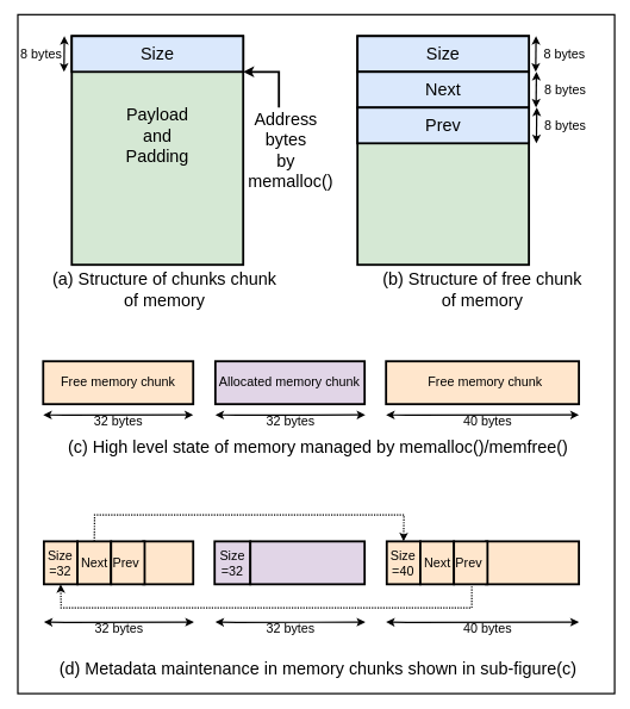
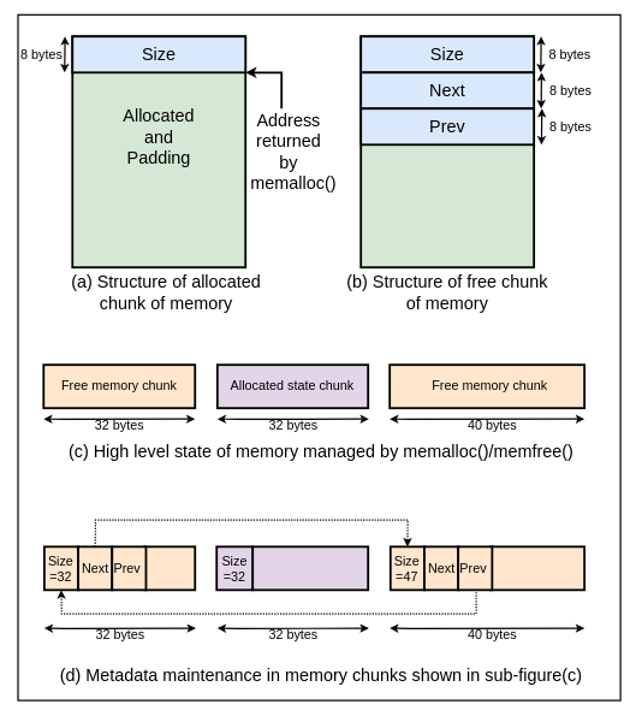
  <mxCell id="0" />
  <mxCell id="1" parent="0" />
  <mxCell id="2" value="" style="rounded=0;whiteSpace=wrap;html=1;strokeWidth=2;fillColor=none;" parent="1" vertex="1"><mxGeometry x="24.5" y="20" width="835.5" height="950" as="geometry" /></mxCell>
  <mxCell id="3" value="" style="rounded=0;whiteSpace=wrap;html=1;strokeWidth=3;fillColor=#d5e8d4;strokeColor=default;" parent="1" vertex="1"><mxGeometry x="100" y="50" width="240" height="320" as="geometry" /></mxCell>
  <mxCell id="4" value="&lt;font style=&quot;font-size: 24px;&quot;&gt;Size&lt;br&gt;&lt;/font&gt;" style="rounded=0;whiteSpace=wrap;html=1;strokeWidth=3;fillColor=#dae8fc;strokeColor=default;" parent="1" vertex="1"><mxGeometry x="100" y="50" width="240" height="50" as="geometry" /></mxCell>
- <mxCell id="5" value="&lt;div&gt;&lt;font style=&quot;font-size: 24px;&quot;&gt;Payload&lt;/font&gt;&lt;/div&gt;&lt;div&gt;&lt;font style=&quot;font-size: 24px;&quot;&gt;and &lt;br&gt;&lt;/font&gt;&lt;/div&gt;&lt;div&gt;&lt;font style=&quot;font-size: 24px;&quot;&gt;Padding&lt;br&gt;&lt;/font&gt;&lt;/div&gt;" style="text;html=1;strokeColor=none;fillColor=none;align=center;verticalAlign=middle;whiteSpace=wrap;rounded=0;" parent="1" vertex="1"><mxGeometry x="150" y="120" width="140" height="140" as="geometry" /></mxCell>
+ <mxCell id="5" value="&lt;div&gt;&lt;font style=&quot;font-size: 24px;&quot;&gt;Allocated&lt;/font&gt;&lt;/div&gt;&lt;div&gt;&lt;font style=&quot;font-size: 24px;&quot;&gt;and &lt;br&gt;&lt;/font&gt;&lt;/div&gt;&lt;div&gt;&lt;font style=&quot;font-size: 24px;&quot;&gt;Padding&lt;br&gt;&lt;/font&gt;&lt;/div&gt;" style="text;html=1;strokeColor=none;fillColor=none;align=center;verticalAlign=middle;whiteSpace=wrap;rounded=0;" parent="1" vertex="1"><mxGeometry x="150" y="120" width="140" height="140" as="geometry" /></mxCell>
  <mxCell id="6" value="" style="rounded=0;whiteSpace=wrap;html=1;strokeWidth=3;fillColor=#d5e8d4;strokeColor=default;" parent="1" vertex="1"><mxGeometry x="500" y="50" width="240" height="320" as="geometry" /></mxCell>
  <mxCell id="7" value="&lt;font style=&quot;font-size: 24px;&quot;&gt;Size&lt;br&gt;&lt;/font&gt;" style="rounded=0;whiteSpace=wrap;html=1;strokeWidth=3;fillColor=#dae8fc;strokeColor=default;" parent="1" vertex="1"><mxGeometry x="500" y="50" width="240" height="50" as="geometry" /></mxCell>
  <mxCell id="8" value="&lt;font style=&quot;font-size: 24px;&quot;&gt;Next&lt;/font&gt;" style="text;html=1;strokeColor=default;fillColor=#dae8fc;align=center;verticalAlign=middle;whiteSpace=wrap;rounded=0;strokeWidth=3;" parent="1" vertex="1"><mxGeometry x="500" y="100" width="240" height="50" as="geometry" /></mxCell>
  <mxCell id="9" value="&lt;font style=&quot;font-size: 24px;&quot;&gt;Prev&lt;/font&gt;" style="text;html=1;strokeColor=default;fillColor=#dae8fc;align=center;verticalAlign=middle;whiteSpace=wrap;rounded=0;strokeWidth=3;" parent="1" vertex="1"><mxGeometry x="500" y="150" width="240" height="50" as="geometry" /></mxCell>
- <mxCell id="10" value="&lt;font style=&quot;font-size: 24px;&quot;&gt;(a) Structure of chunks chunk of memory&lt;br&gt;&lt;/font&gt;" style="text;html=1;strokeColor=none;fillColor=none;align=center;verticalAlign=middle;whiteSpace=wrap;rounded=0;" parent="1" vertex="1"><mxGeometry x="70" y="380" width="320" height="50" as="geometry" /></mxCell>
- <mxCell id="11" value="&lt;div&gt;&lt;font style=&quot;font-size: 24px;&quot;&gt;(b) Structure of free chunk &lt;br&gt;&lt;/font&gt;&lt;/div&gt;&lt;div&gt;&lt;font style=&quot;font-size: 24px;&quot;&gt;of memory&lt;/font&gt;&lt;/div&gt;" style="text;html=1;strokeColor=none;fillColor=none;align=center;verticalAlign=middle;whiteSpace=wrap;rounded=0;" parent="1" vertex="1"><mxGeometry x="515" y="380" width="320" height="50" as="geometry" /></mxCell>
+ <mxCell id="10" value="&lt;font style=&quot;font-size: 24px;&quot;&gt;(a) Structure of allocated chunk of memory&lt;br&gt;&lt;/font&gt;" style="text;html=1;strokeColor=none;fillColor=none;align=center;verticalAlign=middle;whiteSpace=wrap;rounded=0;" parent="1" vertex="1"><mxGeometry x="70" y="380" width="320" height="50" as="geometry" /></mxCell>
+ <mxCell id="11" value="&lt;div&gt;&lt;font style=&quot;font-size: 24px;&quot;&gt;(b) Structure of free chunk &lt;br&gt;&lt;/font&gt;&lt;/div&gt;&lt;div&gt;&lt;font style=&quot;font-size: 24px;&quot;&gt;of memory&lt;/font&gt;&lt;/div&gt;" style="text;html=1;strokeColor=none;fillColor=none;align=center;verticalAlign=middle;whiteSpace=wrap;rounded=0;" parent="1" vertex="1"><mxGeometry x="460" y="380" width="320" height="50" as="geometry" /></mxCell>
  <mxCell id="12" value="" style="rounded=0;whiteSpace=wrap;html=1;strokeWidth=3;fillColor=#ffe6cc;strokeColor=default;" parent="1" vertex="1"><mxGeometry x="61" y="757" width="47" height="60" as="geometry" /></mxCell>
  <mxCell id="13" value="" style="rounded=0;whiteSpace=wrap;html=1;strokeWidth=3;fillColor=#ffe6cc;strokeColor=default;" parent="1" vertex="1"><mxGeometry x="108" y="757" width="47" height="60" as="geometry" /></mxCell>
  <mxCell id="14" value="" style="rounded=0;whiteSpace=wrap;html=1;strokeWidth=3;fillColor=#ffe6cc;strokeColor=default;" parent="1" vertex="1"><mxGeometry x="200" y="757" width="70" height="60" as="geometry" /></mxCell>
  <mxCell id="15" value="" style="rounded=0;whiteSpace=wrap;html=1;strokeWidth=3;fillColor=#e1d5e7;" parent="1" vertex="1"><mxGeometry x="300" y="757" width="50" height="60" as="geometry" /></mxCell>
  <mxCell id="16" value="" style="rounded=0;whiteSpace=wrap;html=1;strokeWidth=3;fillColor=#e1d5e7;" parent="1" vertex="1"><mxGeometry x="350" y="757" width="160" height="60" as="geometry" /></mxCell>
  <mxCell id="17" value="&lt;div&gt;&lt;font style=&quot;font-size: 18px;&quot;&gt;Size&lt;/font&gt;&lt;/div&gt;&lt;div&gt;&lt;font style=&quot;font-size: 18px;&quot;&gt;=32&lt;/font&gt;&lt;/div&gt;" style="text;html=1;strokeColor=none;fillColor=none;align=center;verticalAlign=middle;whiteSpace=wrap;rounded=0;" parent="1" vertex="1"><mxGeometry x="295" y="773" width="60" height="30" as="geometry" /></mxCell>
  <mxCell id="18" value="&lt;div&gt;&lt;font style=&quot;font-size: 18px;&quot;&gt;Size&lt;/font&gt;&lt;/div&gt;&lt;div&gt;&lt;font style=&quot;font-size: 18px;&quot;&gt;=32&lt;/font&gt;&lt;/div&gt;" style="text;html=1;strokeColor=none;fillColor=none;align=center;verticalAlign=middle;whiteSpace=wrap;rounded=0;" parent="1" vertex="1"><mxGeometry x="60" y="773" width="48" height="30" as="geometry" /></mxCell>
  <mxCell id="19" value="&lt;font style=&quot;font-size: 18px;&quot;&gt;Next&lt;/font&gt;" style="text;html=1;strokeColor=none;fillColor=none;align=center;verticalAlign=middle;whiteSpace=wrap;rounded=0;" parent="1" vertex="1"><mxGeometry x="101.5" y="772" width="60" height="30" as="geometry" /></mxCell>
  <mxCell id="20" value="&lt;font style=&quot;font-size: 24px;&quot;&gt;(d) Metadata maintenance in memory chunks shown in sub-figure(c)&lt;br&gt;&lt;/font&gt;" style="text;html=1;strokeColor=none;fillColor=none;align=center;verticalAlign=middle;whiteSpace=wrap;rounded=0;" parent="1" vertex="1"><mxGeometry x="50" y="910" width="790" height="50" as="geometry" /></mxCell>
  <mxCell id="21" value="" style="rounded=0;whiteSpace=wrap;html=1;strokeWidth=3;fillColor=#ffe6cc;strokeColor=default;" parent="1" vertex="1"><mxGeometry x="60" y="505" width="210" height="60" as="geometry" /></mxCell>
  <mxCell id="22" value="" style="rounded=0;whiteSpace=wrap;html=1;strokeWidth=3;fillColor=#e1d5e7;" parent="1" vertex="1"><mxGeometry x="301" y="505" width="209" height="60" as="geometry" /></mxCell>
  <mxCell id="23" value="" style="rounded=0;whiteSpace=wrap;html=1;strokeWidth=3;fillColor=#ffe6cc;strokeColor=default;" parent="1" vertex="1"><mxGeometry x="540" y="505" width="270" height="60" as="geometry" /></mxCell>
  <mxCell id="24" value="&lt;font style=&quot;font-size: 18px;&quot;&gt;Free memory chunk&lt;/font&gt;" style="text;html=1;strokeColor=none;fillColor=none;align=center;verticalAlign=middle;whiteSpace=wrap;rounded=0;" parent="1" vertex="1"><mxGeometry x="76" y="520" width="178" height="30" as="geometry" /></mxCell>
  <mxCell id="25" value="&lt;font style=&quot;font-size: 18px;&quot;&gt;Free memory chunk&lt;/font&gt;" style="text;html=1;strokeColor=none;fillColor=none;align=center;verticalAlign=middle;whiteSpace=wrap;rounded=0;" parent="1" vertex="1"><mxGeometry x="590" y="520" width="178" height="30" as="geometry" /></mxCell>
- <mxCell id="26" value="&lt;font style=&quot;font-size: 18px;&quot;&gt;Allocated memory chunk&lt;/font&gt;" style="text;html=1;strokeColor=none;fillColor=none;align=center;verticalAlign=middle;whiteSpace=wrap;rounded=0;" parent="1" vertex="1"><mxGeometry x="300" y="520" width="209.5" height="30" as="geometry" /></mxCell>
+ <mxCell id="26" value="&lt;font style=&quot;font-size: 18px;&quot;&gt;Allocated state chunk&lt;/font&gt;" style="text;html=1;strokeColor=none;fillColor=none;align=center;verticalAlign=middle;whiteSpace=wrap;rounded=0;" parent="1" vertex="1"><mxGeometry x="300" y="520" width="209.5" height="30" as="geometry" /></mxCell>
  <mxCell id="27" value="&lt;font style=&quot;font-size: 24px;&quot;&gt;(c) High level state of memory managed by memalloc()/memfree() &lt;br&gt;&lt;/font&gt;" style="text;html=1;strokeColor=none;fillColor=none;align=center;verticalAlign=middle;whiteSpace=wrap;rounded=0;" parent="1" vertex="1"><mxGeometry x="90" y="600" width="710" height="50" as="geometry" /></mxCell>
  <mxCell id="28" value="" style="endArrow=classic;html=1;rounded=0;entryX=1;entryY=1;entryDx=0;entryDy=0;strokeWidth=3;" parent="1" target="4" edge="1"><mxGeometry width="50" height="50" relative="1" as="geometry"><mxPoint x="390" y="150" as="sourcePoint" /><mxPoint x="490" y="410" as="targetPoint" /><Array as="points"><mxPoint x="390" y="100" /></Array></mxGeometry></mxCell>
- <mxCell id="29" value="&lt;div&gt;&lt;font style=&quot;font-size: 24px;&quot;&gt;Address &lt;br&gt;&lt;/font&gt;&lt;/div&gt;&lt;div&gt;&lt;font style=&quot;font-size: 24px;&quot;&gt;bytes &lt;br&gt;&lt;/font&gt;&lt;/div&gt;&lt;div&gt;&lt;font style=&quot;font-size: 24px;&quot;&gt;by &lt;br&gt;&lt;/font&gt;&lt;/div&gt;&lt;div&gt;&lt;font style=&quot;font-size: 24px;&quot;&gt;&amp;nbsp; memalloc()&lt;br&gt;&lt;/font&gt;&lt;/div&gt;" style="text;html=1;strokeColor=none;fillColor=none;align=center;verticalAlign=middle;whiteSpace=wrap;rounded=0;" parent="1" vertex="1"><mxGeometry x="240" y="185" width="320" height="50" as="geometry" /></mxCell>
+ <mxCell id="29" value="&lt;div&gt;&lt;font style=&quot;font-size: 24px;&quot;&gt;Address &lt;br&gt;&lt;/font&gt;&lt;/div&gt;&lt;div&gt;&lt;font style=&quot;font-size: 24px;&quot;&gt;returned &lt;br&gt;&lt;/font&gt;&lt;/div&gt;&lt;div&gt;&lt;font style=&quot;font-size: 24px;&quot;&gt;by &lt;br&gt;&lt;/font&gt;&lt;/div&gt;&lt;div&gt;&lt;font style=&quot;font-size: 24px;&quot;&gt;&amp;nbsp; memalloc()&lt;br&gt;&lt;/font&gt;&lt;/div&gt;" style="text;html=1;strokeColor=none;fillColor=none;align=center;verticalAlign=middle;whiteSpace=wrap;rounded=0;" parent="1" vertex="1"><mxGeometry x="240" y="185" width="320" height="50" as="geometry" /></mxCell>
  <mxCell id="30" value="" style="endArrow=classic;startArrow=classic;html=1;rounded=0;exitX=0.217;exitY=0.63;exitDx=0;exitDy=0;exitPerimeter=0;strokeWidth=2;" parent="1" edge="1"><mxGeometry width="50" height="50" relative="1" as="geometry"><mxPoint x="60" y="580" as="sourcePoint" /><mxPoint x="270" y="580" as="targetPoint" /><Array as="points"><mxPoint x="89.89" y="580.4" /></Array></mxGeometry></mxCell>
  <mxCell id="31" value="&lt;font style=&quot;font-size: 18px;&quot;&gt;32 bytes&lt;/font&gt;" style="text;html=1;strokeColor=none;fillColor=none;align=center;verticalAlign=middle;whiteSpace=wrap;rounded=0;" parent="1" vertex="1"><mxGeometry x="127.5" y="580" width="75" height="20" as="geometry" /></mxCell>
  <mxCell id="32" value="" style="endArrow=classic;startArrow=classic;html=1;rounded=0;exitX=0.217;exitY=0.63;exitDx=0;exitDy=0;exitPerimeter=0;strokeWidth=2;" parent="1" edge="1"><mxGeometry width="50" height="50" relative="1" as="geometry"><mxPoint x="301" y="580" as="sourcePoint" /><mxPoint x="511" y="580" as="targetPoint" /><Array as="points"><mxPoint x="330.89" y="580.4" /></Array></mxGeometry></mxCell>
  <mxCell id="33" value="&lt;font style=&quot;font-size: 18px;&quot;&gt;32 bytes&lt;/font&gt;" style="text;html=1;strokeColor=none;fillColor=none;align=center;verticalAlign=middle;whiteSpace=wrap;rounded=0;" parent="1" vertex="1"><mxGeometry x="368.5" y="580" width="75" height="20" as="geometry" /></mxCell>
  <mxCell id="34" value="" style="endArrow=classic;startArrow=classic;html=1;rounded=0;exitX=0.217;exitY=0.63;exitDx=0;exitDy=0;exitPerimeter=0;strokeWidth=2;" parent="1" edge="1"><mxGeometry width="50" height="50" relative="1" as="geometry"><mxPoint x="540" y="580" as="sourcePoint" /><mxPoint x="810" y="580" as="targetPoint" /><Array as="points"><mxPoint x="569.89" y="580.4" /></Array></mxGeometry></mxCell>
  <mxCell id="35" value="&lt;font style=&quot;font-size: 18px;&quot;&gt;40 bytes&lt;/font&gt;" style="text;html=1;strokeColor=none;fillColor=none;align=center;verticalAlign=middle;whiteSpace=wrap;rounded=0;" parent="1" vertex="1"><mxGeometry x="645" y="580" width="75" height="20" as="geometry" /></mxCell>
  <mxCell id="36" value="" style="endArrow=classic;startArrow=classic;html=1;rounded=0;strokeWidth=2;" parent="1" edge="1"><mxGeometry width="50" height="50" relative="1" as="geometry"><mxPoint x="749.5" y="100" as="sourcePoint" /><mxPoint x="750" y="50" as="targetPoint" /></mxGeometry></mxCell>
  <mxCell id="37" value="&lt;font style=&quot;font-size: 18px;&quot;&gt;8 bytes&lt;br&gt;&lt;/font&gt;" style="text;html=1;strokeColor=none;fillColor=none;align=center;verticalAlign=middle;whiteSpace=wrap;rounded=0;" parent="1" vertex="1"><mxGeometry x="750" y="60" width="80" height="30" as="geometry" /></mxCell>
  <mxCell id="38" value="" style="endArrow=classic;startArrow=classic;html=1;rounded=0;strokeWidth=2;" parent="1" edge="1"><mxGeometry width="50" height="50" relative="1" as="geometry"><mxPoint x="750" y="150" as="sourcePoint" /><mxPoint x="750.5" y="100" as="targetPoint" /></mxGeometry></mxCell>
  <mxCell id="39" value="&lt;font style=&quot;font-size: 18px;&quot;&gt;8 bytes&lt;br&gt;&lt;/font&gt;" style="text;html=1;strokeColor=none;fillColor=none;align=center;verticalAlign=middle;whiteSpace=wrap;rounded=0;" parent="1" vertex="1"><mxGeometry x="750.5" y="110" width="80" height="30" as="geometry" /></mxCell>
  <mxCell id="40" value="" style="endArrow=classic;startArrow=classic;html=1;rounded=0;strokeWidth=2;" parent="1" edge="1"><mxGeometry width="50" height="50" relative="1" as="geometry"><mxPoint x="750.5" y="200" as="sourcePoint" /><mxPoint x="751" y="150" as="targetPoint" /></mxGeometry></mxCell>
  <mxCell id="41" value="&lt;font style=&quot;font-size: 18px;&quot;&gt;8 bytes&lt;br&gt;&lt;/font&gt;" style="text;html=1;strokeColor=none;fillColor=none;align=center;verticalAlign=middle;whiteSpace=wrap;rounded=0;" parent="1" vertex="1"><mxGeometry x="751" y="160" width="80" height="30" as="geometry" /></mxCell>
  <mxCell id="42" value="" style="endArrow=classic;startArrow=classic;html=1;rounded=0;strokeWidth=2;" parent="1" edge="1"><mxGeometry width="50" height="50" relative="1" as="geometry"><mxPoint x="89.17" y="100" as="sourcePoint" /><mxPoint x="89.67" y="50" as="targetPoint" /></mxGeometry></mxCell>
  <mxCell id="43" value="&lt;font style=&quot;font-size: 18px;&quot;&gt;8 bytes&lt;br&gt;&lt;/font&gt;" style="text;html=1;strokeColor=none;fillColor=none;align=center;verticalAlign=middle;whiteSpace=wrap;rounded=0;" parent="1" vertex="1"><mxGeometry y="60" width="75" height="30" as="geometry" x="20" /></mxCell>
  <mxCell id="44" value="" style="rounded=0;whiteSpace=wrap;html=1;strokeWidth=3;fillColor=#ffe6cc;strokeColor=default;" parent="1" vertex="1"><mxGeometry x="155" y="757" width="47" height="60" as="geometry" /></mxCell>
  <mxCell id="45" value="&lt;font style=&quot;font-size: 18px;&quot;&gt;Prev&lt;/font&gt;" style="text;html=1;strokeColor=none;fillColor=none;align=center;verticalAlign=middle;whiteSpace=wrap;rounded=0;" parent="1" vertex="1"><mxGeometry x="145.5" y="773" width="60" height="30" as="geometry" /></mxCell>
  <mxCell id="46" value="" style="rounded=0;whiteSpace=wrap;html=1;strokeWidth=3;fillColor=#ffe6cc;strokeColor=default;" parent="1" vertex="1"><mxGeometry x="541" y="757" width="47" height="60" as="geometry" /></mxCell>
  <mxCell id="47" value="" style="rounded=0;whiteSpace=wrap;html=1;strokeWidth=3;fillColor=#ffe6cc;strokeColor=default;" parent="1" vertex="1"><mxGeometry x="588" y="757" width="47" height="60" as="geometry" /></mxCell>
  <mxCell id="48" value="" style="rounded=0;whiteSpace=wrap;html=1;strokeWidth=3;fillColor=#ffe6cc;strokeColor=default;" parent="1" vertex="1"><mxGeometry x="680" y="757" width="130" height="60" as="geometry" /></mxCell>
- <mxCell id="49" value="&lt;div&gt;&lt;font style=&quot;font-size: 18px;&quot;&gt;Size&lt;/font&gt;&lt;/div&gt;&lt;div&gt;&lt;font style=&quot;font-size: 18px;&quot;&gt;=40&lt;/font&gt;&lt;/div&gt;" style="text;html=1;strokeColor=none;fillColor=none;align=center;verticalAlign=middle;whiteSpace=wrap;rounded=0;" parent="1" vertex="1"><mxGeometry x="540" y="773" width="48" height="30" as="geometry" /></mxCell>
+ <mxCell id="49" value="&lt;div&gt;&lt;font style=&quot;font-size: 18px;&quot;&gt;Size&lt;/font&gt;&lt;/div&gt;&lt;div&gt;&lt;font style=&quot;font-size: 18px;&quot;&gt;=47&lt;/font&gt;&lt;/div&gt;" style="text;html=1;strokeColor=none;fillColor=none;align=center;verticalAlign=middle;whiteSpace=wrap;rounded=0;" parent="1" vertex="1"><mxGeometry x="540" y="773" width="48" height="30" as="geometry" /></mxCell>
  <mxCell id="50" value="&lt;font style=&quot;font-size: 18px;&quot;&gt;Next&lt;/font&gt;" style="text;html=1;strokeColor=none;fillColor=none;align=center;verticalAlign=middle;whiteSpace=wrap;rounded=0;" parent="1" vertex="1"><mxGeometry x="581.5" y="772" width="60" height="30" as="geometry" /></mxCell>
  <mxCell id="51" value="" style="rounded=0;whiteSpace=wrap;html=1;strokeWidth=3;fillColor=#ffe6cc;strokeColor=default;" parent="1" vertex="1"><mxGeometry x="635" y="757" width="47" height="60" as="geometry" /></mxCell>
  <mxCell id="52" value="&lt;font style=&quot;font-size: 18px;&quot;&gt;Prev&lt;/font&gt;" style="text;html=1;strokeColor=none;fillColor=none;align=center;verticalAlign=middle;whiteSpace=wrap;rounded=0;" parent="1" vertex="1"><mxGeometry x="625.5" y="773" width="60" height="30" as="geometry" /></mxCell>
  <mxCell id="53" value="" style="endArrow=classic;startArrow=classic;html=1;rounded=0;exitX=0.217;exitY=0.63;exitDx=0;exitDy=0;exitPerimeter=0;strokeWidth=2;" parent="1" edge="1"><mxGeometry width="50" height="50" relative="1" as="geometry"><mxPoint x="540" y="870" as="sourcePoint" /><mxPoint x="810" y="870" as="targetPoint" /><Array as="points"><mxPoint x="569.89" y="870.4" /></Array></mxGeometry></mxCell>
  <mxCell id="54" value="&lt;font style=&quot;font-size: 18px;&quot;&gt;40 bytes&lt;/font&gt;" style="text;html=1;strokeColor=none;fillColor=none;align=center;verticalAlign=middle;whiteSpace=wrap;rounded=0;" parent="1" vertex="1"><mxGeometry x="645" y="870" width="75" height="20" as="geometry" /></mxCell>
  <mxCell id="55" value="" style="endArrow=classic;startArrow=classic;html=1;rounded=0;exitX=0.217;exitY=0.63;exitDx=0;exitDy=0;exitPerimeter=0;strokeWidth=2;" parent="1" edge="1"><mxGeometry width="50" height="50" relative="1" as="geometry"><mxPoint x="301" y="870" as="sourcePoint" /><mxPoint x="511" y="870" as="targetPoint" /><Array as="points"><mxPoint x="330.89" y="870.4" /></Array></mxGeometry></mxCell>
  <mxCell id="56" value="&lt;font style=&quot;font-size: 18px;&quot;&gt;32 bytes&lt;/font&gt;" style="text;html=1;strokeColor=none;fillColor=none;align=center;verticalAlign=middle;whiteSpace=wrap;rounded=0;" parent="1" vertex="1"><mxGeometry x="368.5" y="870" width="75" height="20" as="geometry" /></mxCell>
  <mxCell id="57" value="" style="endArrow=classic;startArrow=classic;html=1;rounded=0;exitX=0.217;exitY=0.63;exitDx=0;exitDy=0;exitPerimeter=0;strokeWidth=2;" parent="1" edge="1"><mxGeometry width="50" height="50" relative="1" as="geometry"><mxPoint x="61" y="870" as="sourcePoint" /><mxPoint x="271" y="870" as="targetPoint" /><Array as="points"><mxPoint x="90.89" y="870.4" /></Array></mxGeometry></mxCell>
  <mxCell id="58" value="&lt;font style=&quot;font-size: 18px;&quot;&gt;32 bytes&lt;/font&gt;" style="text;html=1;strokeColor=none;fillColor=none;align=center;verticalAlign=middle;whiteSpace=wrap;rounded=0;" parent="1" vertex="1"><mxGeometry x="128.5" y="870" width="75" height="20" as="geometry" /></mxCell>
  <mxCell id="59" value="" style="endArrow=classic;html=1;rounded=0;strokeWidth=2;dashed=1;dashPattern=1 1;exitX=0.5;exitY=0;exitDx=0;exitDy=0;entryX=0.5;entryY=0;entryDx=0;entryDy=0;" edge="1" parent="1" source="13" target="46"><mxGeometry width="50" height="50" relative="1" as="geometry"><mxPoint x="420" y="790" as="sourcePoint" /><mxPoint x="470" y="740" as="targetPoint" /><Array as="points"><mxPoint x="132" y="720" /><mxPoint x="565" y="720" /></Array></mxGeometry></mxCell>
  <mxCell id="60" value="" style="endArrow=classic;html=1;rounded=0;strokeWidth=2;entryX=0.5;entryY=1;entryDx=0;entryDy=0;dashed=1;dashPattern=1 1;" edge="1" parent="1" target="12"><mxGeometry width="50" height="50" relative="1" as="geometry"><mxPoint x="660" y="820" as="sourcePoint" /><mxPoint x="470" y="740" as="targetPoint" /><Array as="points"><mxPoint x="660" y="850" /><mxPoint x="85" y="850" /></Array></mxGeometry></mxCell>
